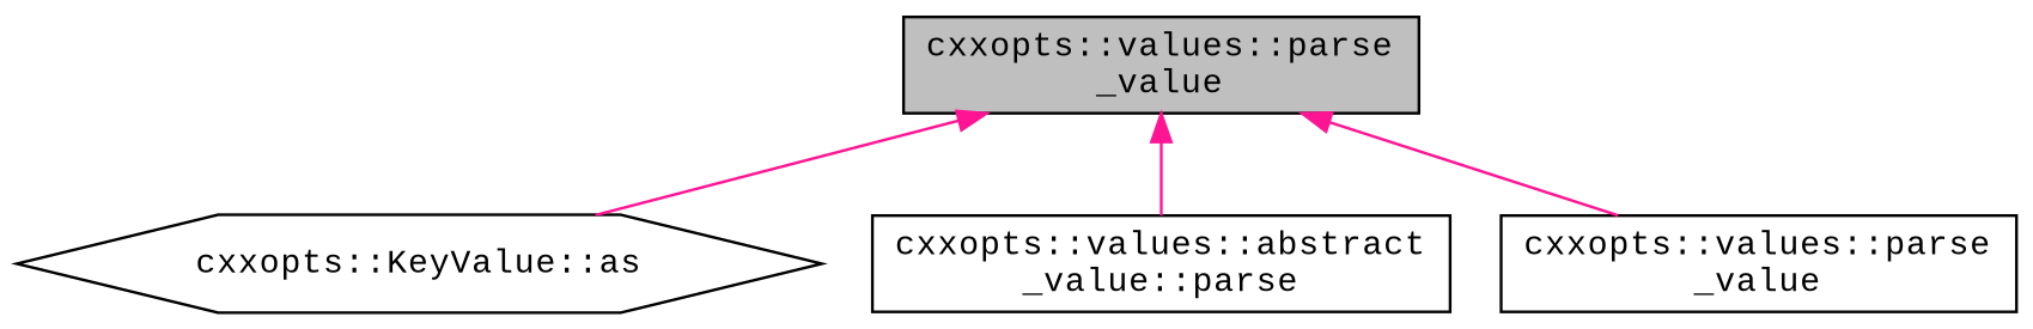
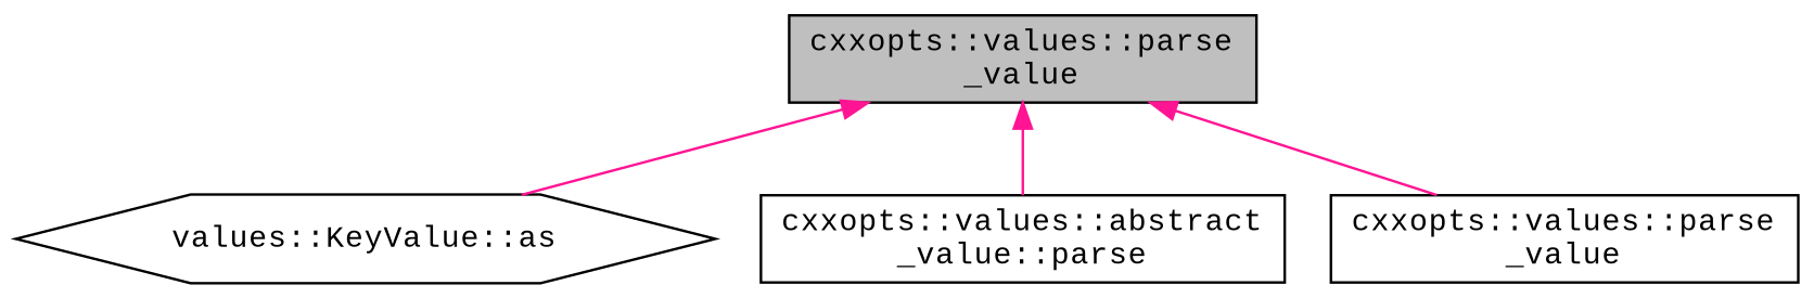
  digraph {
    rankdir=TB
    fontname="Liberation Mono"
    node [color=black fillcolor=white fontname="Liberation Mono" fontsize=12 shape=box style=filled]
    edge [color=deeppink dir=back fontname="Liberation Mono" fontsize=12 labelfontname=Helvetica labelfontsize=12 style=solid]
    n1 [fillcolor=grey75 fontcolor=black height=0.2 label="cxxopts::values::parse\l_value" width=0.4]
-   n2 [height=0.2 label="cxxopts::KeyValue::as" shape=hexagon width=0.4]
+   n2 [height=0.2 label="values::KeyValue::as" shape=hexagon width=0.4]
    n3 [height=0.2 label="cxxopts::values::abstract\l_value::parse" width=0.4]
    n4 [height=0.2 label="cxxopts::values::parse\l_value" width=0.4]
    n1 -> n2
    n1 -> n3
    n1 -> n4
  }
